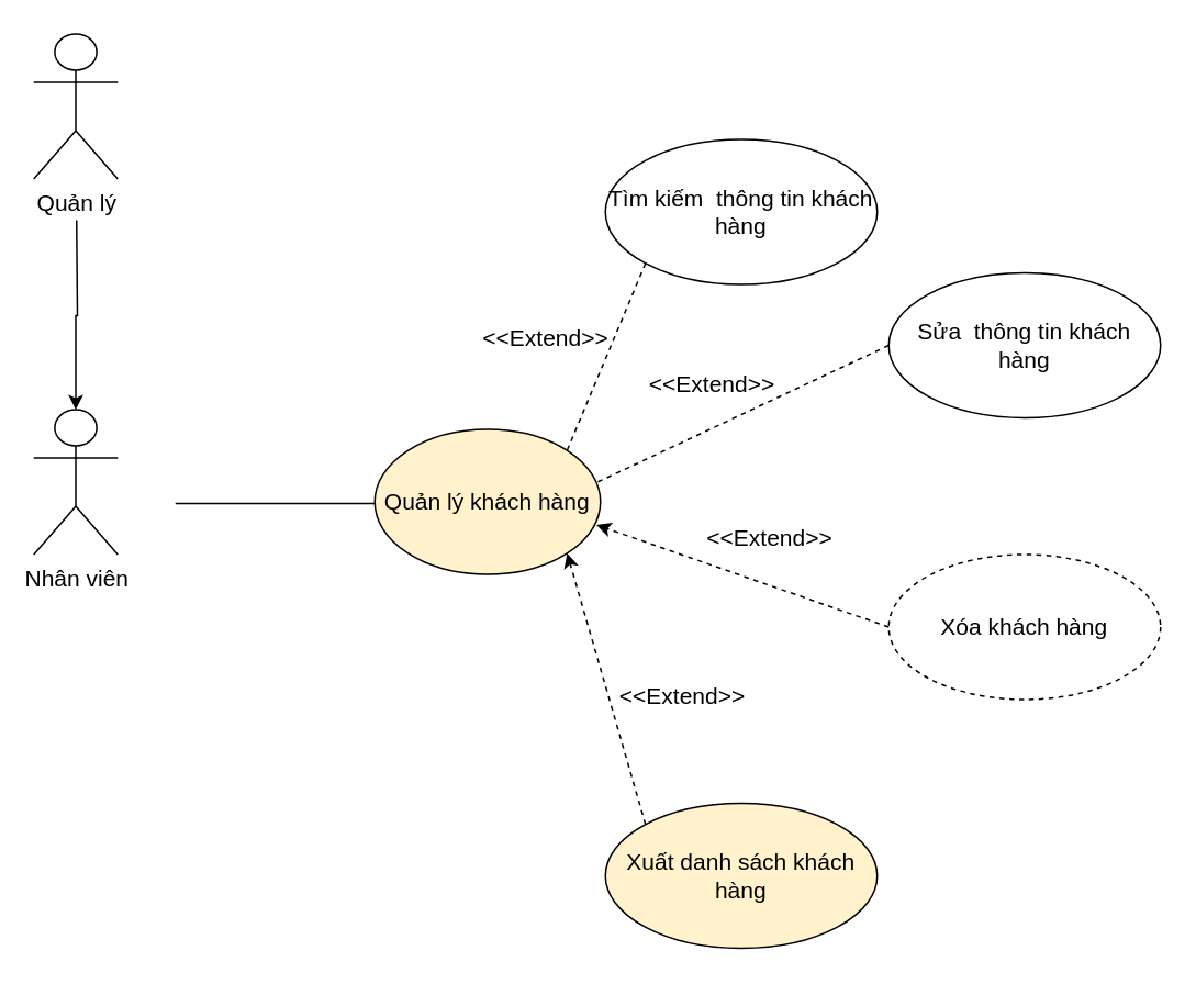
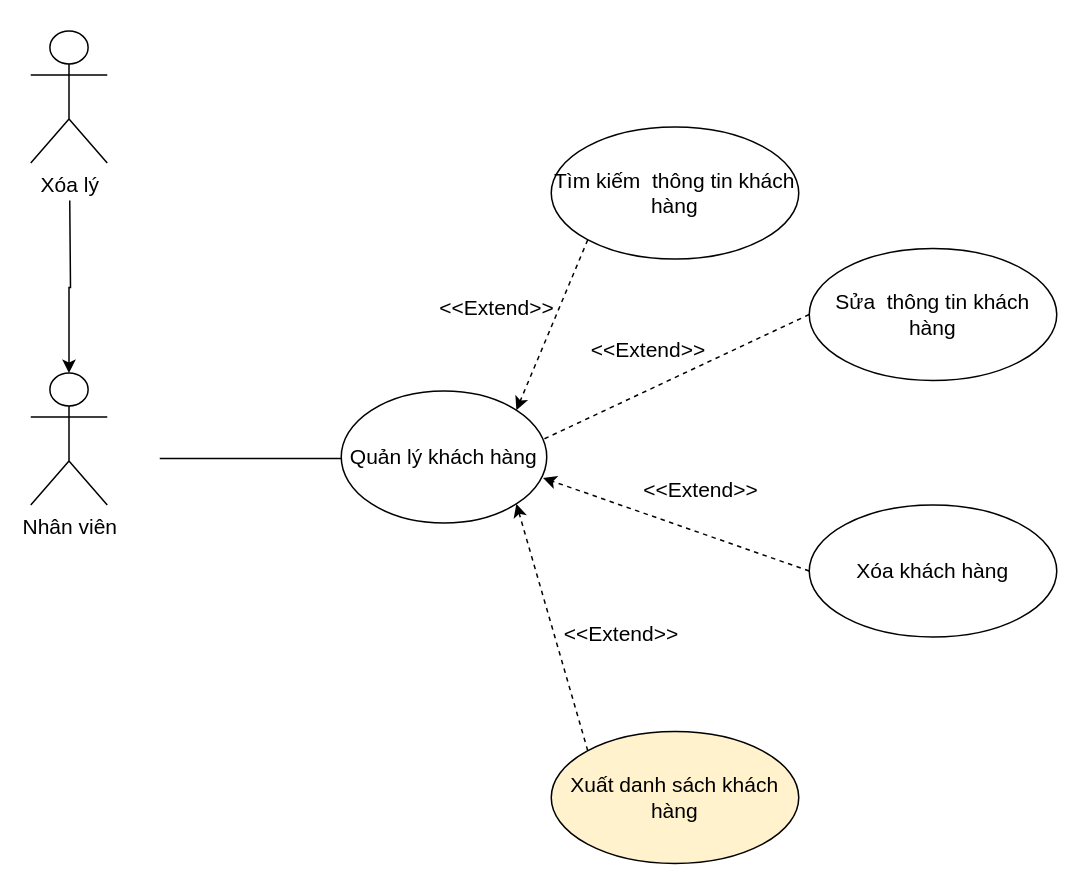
  <mxCell id="0" />
  <mxCell id="1" parent="0" />
  <mxCell id="2" value="" style="edgeStyle=orthogonalEdgeStyle;rounded=0;orthogonalLoop=1;jettySize=auto;html=1;fontSize=14;" parent="1" target="4" edge="1"><mxGeometry relative="1" as="geometry"><mxPoint x="46" y="133" as="sourcePoint" /></mxGeometry></mxCell>
- <mxCell id="3" value="&lt;font style=&quot;font-size: 14px&quot;&gt;Quản lý&lt;/font&gt;" style="shape=umlActor;verticalLabelPosition=bottom;verticalAlign=top;html=1;outlineConnect=0;" parent="1" vertex="1"><mxGeometry x="20" y="20" width="51" height="88" as="geometry" /></mxCell>
+ <mxCell id="3" value="&lt;font style=&quot;font-size: 14px&quot;&gt;Xóa lý&lt;/font&gt;" style="shape=umlActor;verticalLabelPosition=bottom;verticalAlign=top;html=1;outlineConnect=0;" parent="1" vertex="1"><mxGeometry x="20" y="20" width="51" height="88" as="geometry" /></mxCell>
  <mxCell id="4" value="Nhân viên" style="shape=umlActor;verticalLabelPosition=bottom;verticalAlign=top;html=1;outlineConnect=0;fontSize=14;" parent="1" vertex="1"><mxGeometry x="20" y="248" width="51" height="88" as="geometry" /></mxCell>
  <mxCell id="5" value="" style="endArrow=none;html=1;rounded=0;" parent="1" edge="1"><mxGeometry width="50" height="50" relative="1" as="geometry"><mxPoint x="106" y="305" as="sourcePoint" /><mxPoint x="228" y="305" as="targetPoint" /></mxGeometry></mxCell>
- <mxCell id="6" value="Quản lý khách hàng" style="ellipse;whiteSpace=wrap;html=1;fontSize=14;fillColor=#fff2cc;" parent="1" vertex="1"><mxGeometry x="227" y="260" width="137" height="88" as="geometry" /></mxCell>
+ <mxCell id="6" value="Quản lý khách hàng" style="ellipse;whiteSpace=wrap;html=1;fontSize=14;" parent="1" vertex="1"><mxGeometry x="227" y="260" width="137" height="88" as="geometry" /></mxCell>
  <mxCell id="7" value="Tìm kiếm&amp;nbsp; thông tin khách hàng" style="ellipse;whiteSpace=wrap;html=1;fontSize=14;" parent="1" vertex="1"><mxGeometry x="367" y="84" width="165" height="88" as="geometry" /></mxCell>
  <mxCell id="8" value="Sửa&amp;nbsp; thông tin khách hàng" style="ellipse;whiteSpace=wrap;html=1;fontSize=14;" parent="1" vertex="1"><mxGeometry x="539" y="165" width="165" height="88" as="geometry" /></mxCell>
- <mxCell id="9" value="Xóa khách hàng" style="ellipse;whiteSpace=wrap;html=1;fontSize=14;dashed=1;" parent="1" vertex="1"><mxGeometry x="539" y="336" width="165" height="88" as="geometry" /></mxCell>
+ <mxCell id="9" value="Xóa khách hàng" style="ellipse;whiteSpace=wrap;html=1;fontSize=14;" parent="1" vertex="1"><mxGeometry x="539" y="336" width="165" height="88" as="geometry" /></mxCell>
  <mxCell id="10" value="Xuất danh sách khách hàng" style="ellipse;whiteSpace=wrap;html=1;fontSize=14;fillColor=#fff2cc;" parent="1" vertex="1"><mxGeometry x="367" y="487" width="165" height="88" as="geometry" /></mxCell>
  <mxCell id="11" value="&amp;lt;&amp;lt;Extend&amp;gt;&amp;gt;" style="text;html=1;strokeColor=none;fillColor=none;align=center;verticalAlign=middle;whiteSpace=wrap;rounded=0;fontSize=14;" parent="1" vertex="1"><mxGeometry x="281" y="189" width="100" height="31" as="geometry" /></mxCell>
  <mxCell id="12" value="&amp;lt;&amp;lt;Extend&amp;gt;&amp;gt;" style="text;html=1;strokeColor=none;fillColor=none;align=center;verticalAlign=middle;whiteSpace=wrap;rounded=0;fontSize=14;" parent="1" vertex="1"><mxGeometry x="385" y="218" width="94" height="30" as="geometry" /></mxCell>
  <mxCell id="13" value="&amp;lt;&amp;lt;Extend&amp;gt;&amp;gt;" style="text;html=1;strokeColor=none;fillColor=none;align=center;verticalAlign=middle;whiteSpace=wrap;rounded=0;fontSize=14;" parent="1" vertex="1"><mxGeometry x="367" y="407" width="94" height="30" as="geometry" /></mxCell>
  <mxCell id="14" value="&amp;lt;&amp;lt;Extend&amp;gt;&amp;gt;" style="text;html=1;strokeColor=none;fillColor=none;align=center;verticalAlign=middle;whiteSpace=wrap;rounded=0;fontSize=14;" parent="1" vertex="1"><mxGeometry x="420" y="311" width="94" height="30" as="geometry" /></mxCell>
- <mxCell id="15" value="" style="endArrow=none;html=1;rounded=0;dashed=1;exitX=0;exitY=1;exitDx=0;exitDy=0;entryX=1;entryY=0;entryDx=0;entryDy=0;" parent="1" source="7" target="6" edge="1"><mxGeometry width="50" height="50" relative="1" as="geometry"><mxPoint x="206" y="181" as="sourcePoint" /><mxPoint x="256" y="131" as="targetPoint" /></mxGeometry></mxCell>
+ <mxCell id="15" value="" style="endArrow=classic;html=1;rounded=0;dashed=1;exitX=0;exitY=1;exitDx=0;exitDy=0;entryX=1;entryY=0;entryDx=0;entryDy=0;" parent="1" source="7" target="6" edge="1"><mxGeometry width="50" height="50" relative="1" as="geometry"><mxPoint x="206" y="181" as="sourcePoint" /><mxPoint x="256" y="131" as="targetPoint" /></mxGeometry></mxCell>
  <mxCell id="16" value="" style="endArrow=none;html=1;rounded=0;dashed=1;exitX=0;exitY=0.5;exitDx=0;exitDy=0;entryX=0.971;entryY=0.375;entryDx=0;entryDy=0;entryPerimeter=0;" parent="1" source="8" target="6" edge="1"><mxGeometry width="50" height="50" relative="1" as="geometry"><mxPoint x="401.341" y="169.207" as="sourcePoint" /><mxPoint x="354" y="283" as="targetPoint" /></mxGeometry></mxCell>
  <mxCell id="17" value="" style="endArrow=classic;html=1;rounded=0;dashed=1;exitX=0;exitY=0.5;exitDx=0;exitDy=0;entryX=0.982;entryY=0.659;entryDx=0;entryDy=0;entryPerimeter=0;" parent="1" source="9" target="6" edge="1"><mxGeometry width="50" height="50" relative="1" as="geometry"><mxPoint x="549" y="219" as="sourcePoint" /><mxPoint x="364" y="293" as="targetPoint" /></mxGeometry></mxCell>
  <mxCell id="18" value="" style="endArrow=classic;html=1;rounded=0;dashed=1;exitX=0;exitY=0;exitDx=0;exitDy=0;entryX=1;entryY=1;entryDx=0;entryDy=0;" parent="1" source="10" target="6" edge="1"><mxGeometry width="50" height="50" relative="1" as="geometry"><mxPoint x="549" y="390" as="sourcePoint" /><mxPoint x="371.534" y="327.992" as="targetPoint" /></mxGeometry></mxCell>
